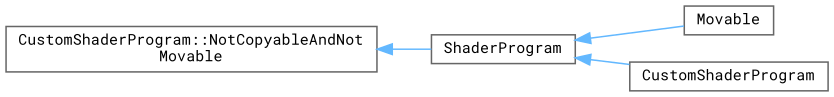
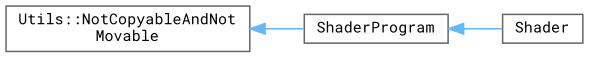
  digraph {
    fontname="Roboto Mono"
    rankdir=LR
    node [color=grey40 fillcolor=white fontname="Roboto Mono" fontsize=10 shape=box style=filled]
    edge [color=steelblue1 dir=back fontname="Roboto Mono" fontsize=10 labelfontname=Helvetica labelfontsize=10 style=solid]
-   n1 [height=0.2 label="CustomShaderProgram::NotCopyableAndNot\lMovable" width=0.4]
+   n1 [height=0.2 label="Utils::NotCopyableAndNot\lMovable" width=0.4]
    n2 [height=0.2 label=ShaderProgram width=0.4]
-   n3 [height=0.2 label=Movable width=0.4]
-   n4 [height=0.2 label=CustomShaderProgram width=0.4]
+   n3 [height=0.2 label=Shader width=0.4]
    n1 -> n2
    n2 -> n3
-   n2 -> n4
  }
